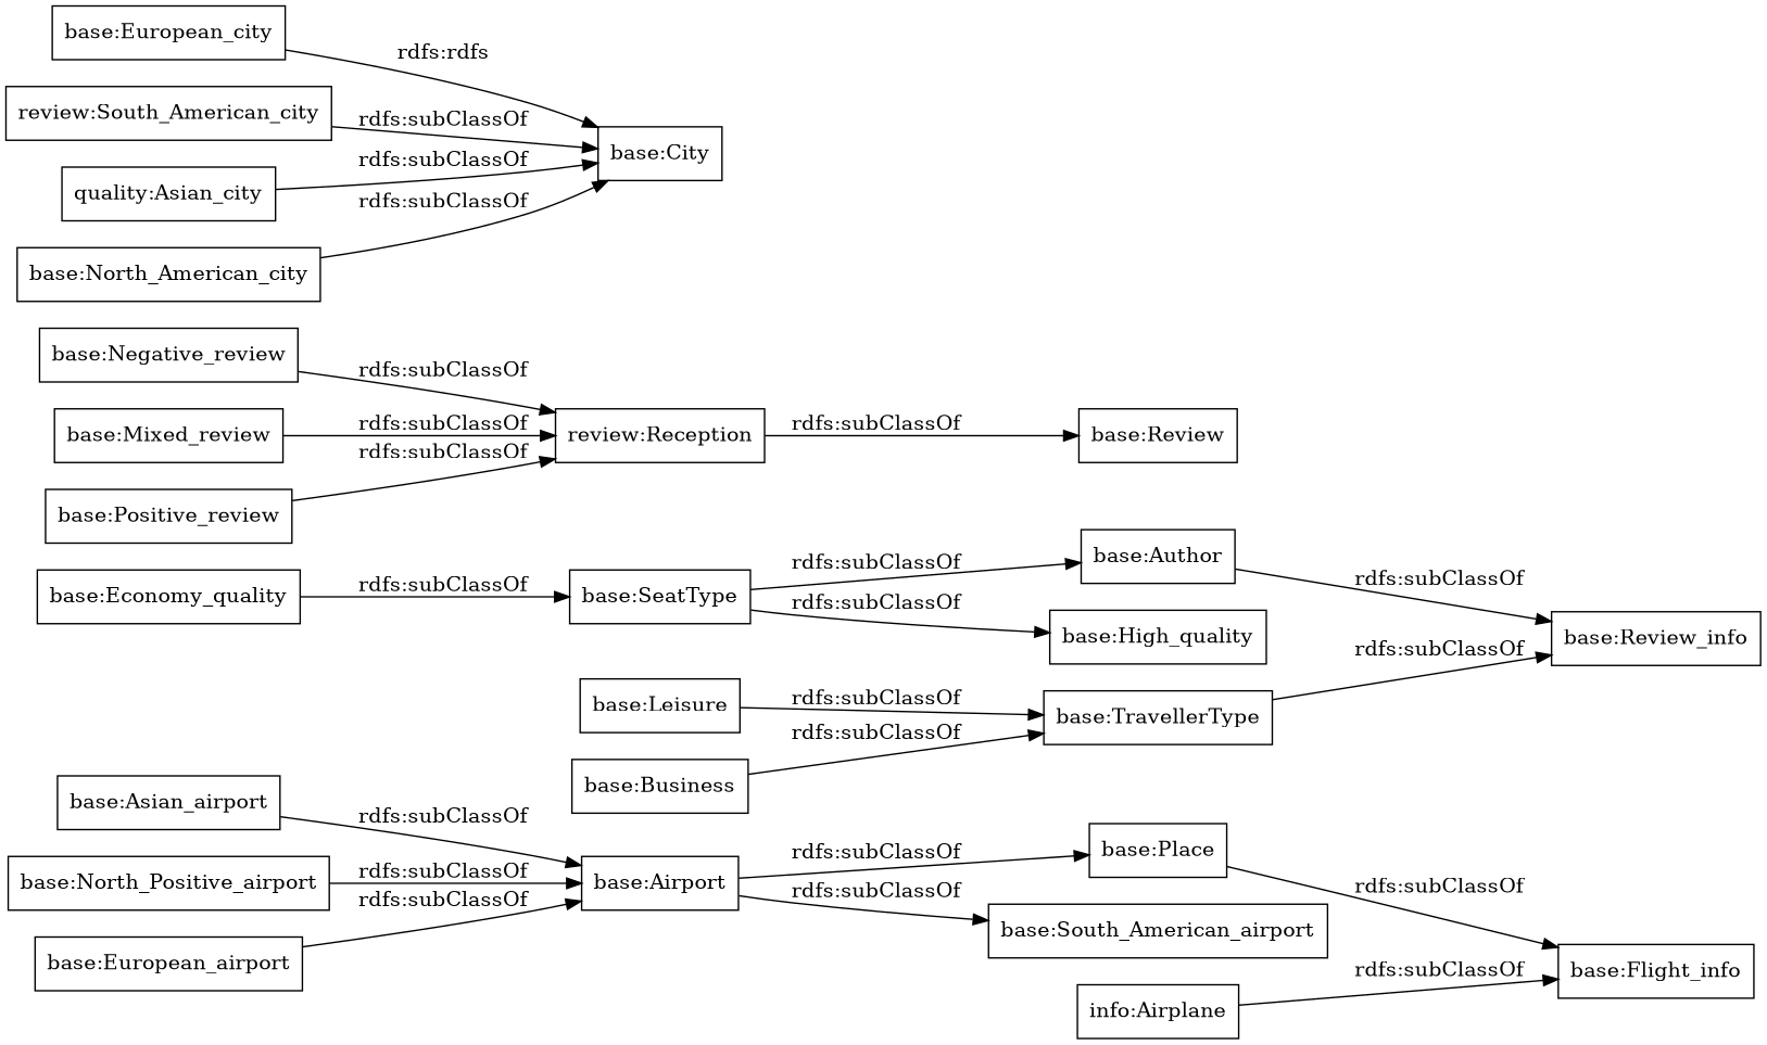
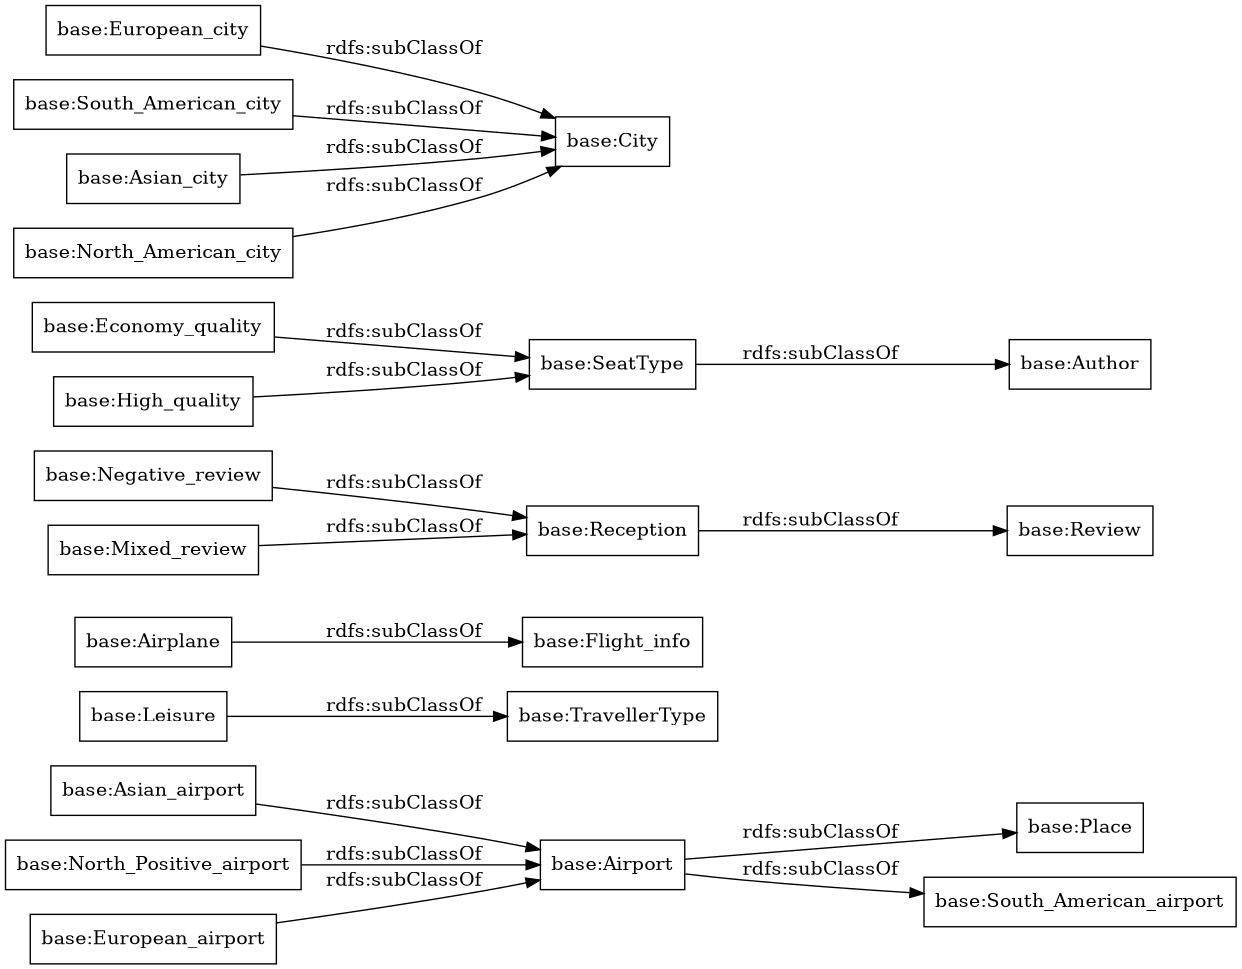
  digraph {
    rankdir=LR
    node [color=black shape=rectangle]
    "base:Asian_airport"
    "base:Airport"
    "base:Place"
    "base:South_American_airport"
    "base:TravellerType"
-   "base:Review_info"
    "base:Flight_info"
    "base:Negative_review"
-   "base:Reception" [label="review:Reception"]
+   "base:Reception"
    "base:Review"
    "base:Author"
    "base:Economy_quality"
    "base:SeatType"
    n14 [label="base:North_Positive_airport"]
    "base:European_city"
    "base:City"
-   "base:South_American_city" [label="review:South_American_city"]
+   "base:South_American_city"
    "base:Mixed_review"
    "base:Leisure"
-   "base:Asian_city" [label="quality:Asian_city"]
-   "base:Business"
+   "base:Asian_city"
    "base:High_quality"
-   "base:Positive_review"
    "base:European_airport"
-   "base:Airplane" [label="info:Airplane"]
+   "base:Airplane"
    "base:North_American_city"
    "base:Asian_airport" -> "base:Airport" [label="rdfs:subClassOf"]
    "base:Airport" -> "base:Place" [label="rdfs:subClassOf"]
    "base:Airport" -> "base:South_American_airport" [label="rdfs:subClassOf"]
-   "base:Place" -> "base:Flight_info" [label="rdfs:subClassOf"]
-   "base:TravellerType" -> "base:Review_info" [label="rdfs:subClassOf"]
    "base:Negative_review" -> "base:Reception" [label="rdfs:subClassOf"]
    "base:Reception" -> "base:Review" [label="rdfs:subClassOf"]
-   "base:Author" -> "base:Review_info" [label="rdfs:subClassOf"]
    "base:Economy_quality" -> "base:SeatType" [label="rdfs:subClassOf"]
    "base:SeatType" -> "base:Author" [label="rdfs:subClassOf"]
    n14 -> "base:Airport" [label="rdfs:subClassOf"]
-   "base:European_city" -> "base:City" [label="rdfs:rdfs"]
+   "base:European_city" -> "base:City" [label="rdfs:subClassOf"]
    "base:South_American_city" -> "base:City" [label="rdfs:subClassOf"]
    "base:Mixed_review" -> "base:Reception" [label="rdfs:subClassOf"]
    "base:Leisure" -> "base:TravellerType" [label="rdfs:subClassOf"]
    "base:Asian_city" -> "base:City" [label="rdfs:subClassOf"]
-   "base:Business" -> "base:TravellerType" [label="rdfs:subClassOf"]
-   "base:SeatType" -> "base:High_quality" [label="rdfs:subClassOf"]
-   "base:Positive_review" -> "base:Reception" [label="rdfs:subClassOf"]
+   "base:High_quality" -> "base:SeatType" [label="rdfs:subClassOf"]
    "base:European_airport" -> "base:Airport" [label="rdfs:subClassOf"]
    "base:Airplane" -> "base:Flight_info" [label="rdfs:subClassOf"]
    "base:North_American_city" -> "base:City" [label="rdfs:subClassOf"]
  }
